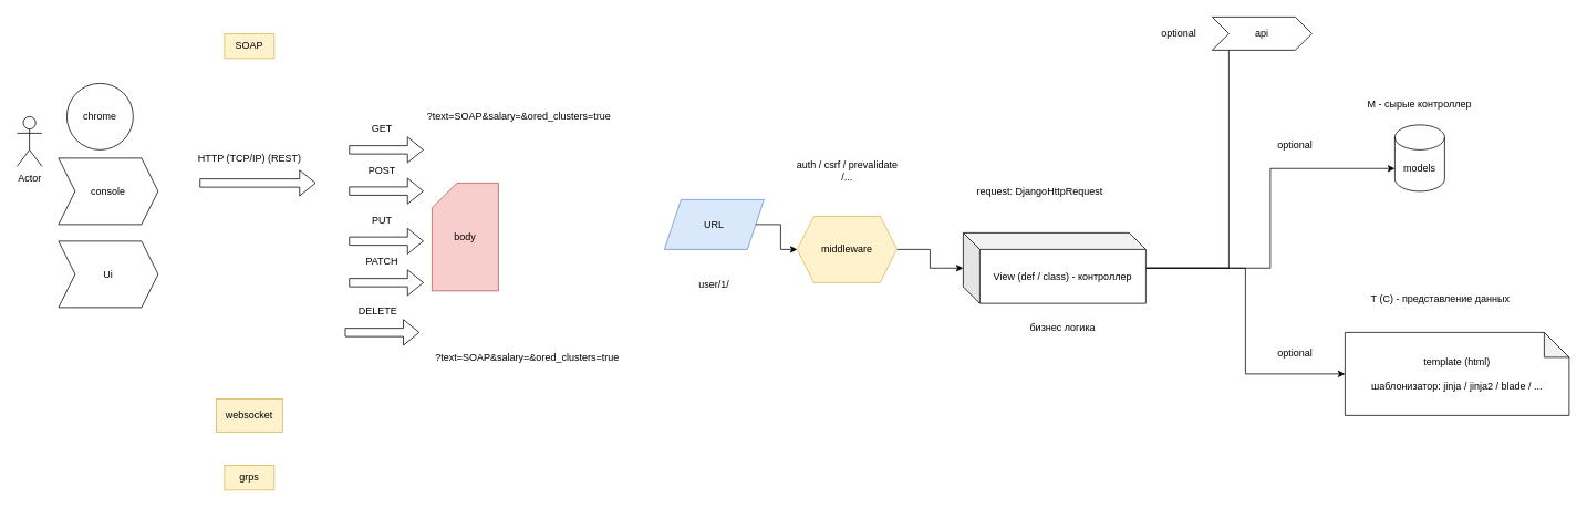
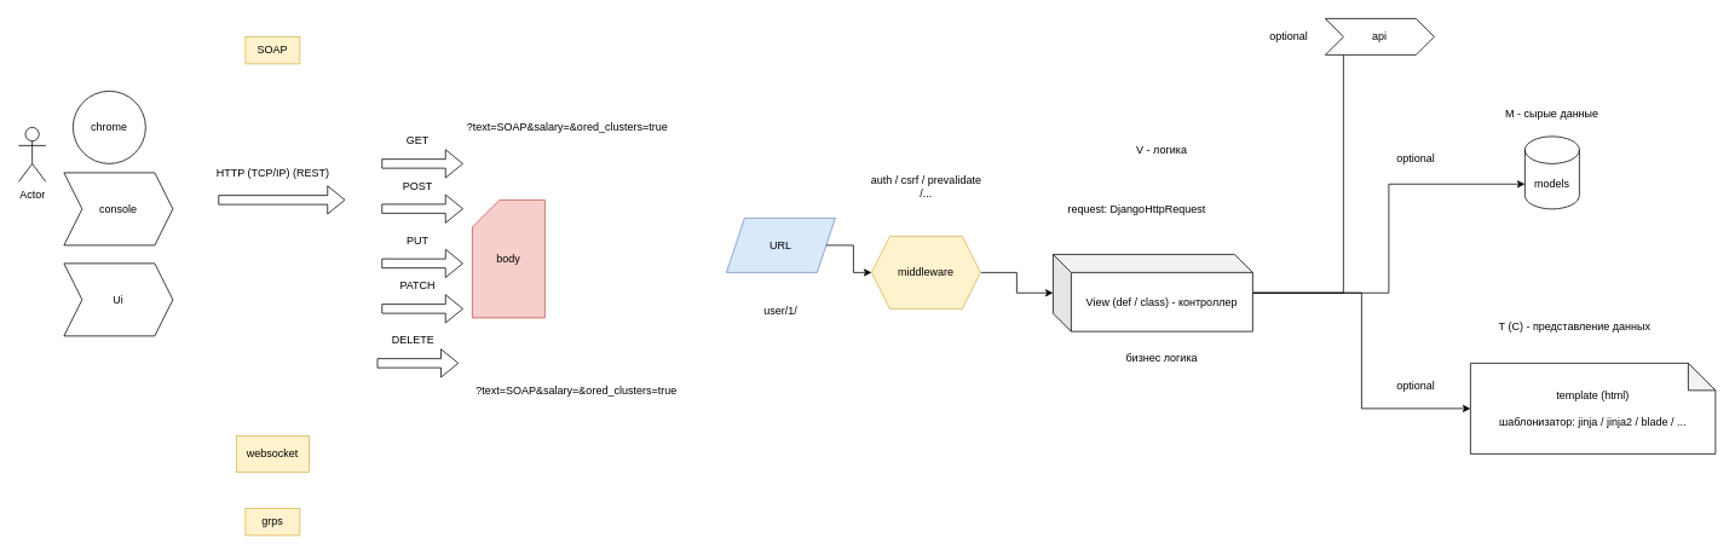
  <mxCell id="0" />
  <mxCell id="1" parent="0" />
  <mxCell id="2" value="Actor" style="shape=umlActor;verticalLabelPosition=bottom;verticalAlign=top;html=1;outlineConnect=0;" vertex="1" parent="1"><mxGeometry x="20" y="140" width="30" height="60" as="geometry" /></mxCell>
  <mxCell id="3" value="chrome" style="ellipse;whiteSpace=wrap;html=1;aspect=fixed;" vertex="1" parent="1"><mxGeometry x="80" y="100" width="80" height="80" as="geometry" /></mxCell>
  <mxCell id="4" value="console" style="shape=step;perimeter=stepPerimeter;whiteSpace=wrap;html=1;fixedSize=1;" vertex="1" parent="1"><mxGeometry x="70" y="190" width="120" height="80" as="geometry" /></mxCell>
  <mxCell id="5" value="Ui" style="shape=step;perimeter=stepPerimeter;whiteSpace=wrap;html=1;fixedSize=1;" vertex="1" parent="1"><mxGeometry x="70" y="290" width="120" height="80" as="geometry" /></mxCell>
  <mxCell id="6" value="" style="shape=flexArrow;endArrow=classic;html=1;rounded=0;" edge="1" parent="1"><mxGeometry width="50" height="50" relative="1" as="geometry"><mxPoint x="240" y="220" as="sourcePoint" /><mxPoint x="380" y="220" as="targetPoint" /></mxGeometry></mxCell>
  <mxCell id="7" value="HTTP (TCP/IP) (REST)" style="text;html=1;strokeColor=none;fillColor=none;align=center;verticalAlign=middle;whiteSpace=wrap;rounded=0;" vertex="1" parent="1"><mxGeometry x="212.5" y="170" width="175" height="40" as="geometry" /></mxCell>
  <mxCell id="8" value="SOAP" style="text;html=1;strokeColor=#d6b656;fillColor=#fff2cc;align=center;verticalAlign=middle;whiteSpace=wrap;rounded=0;" vertex="1" parent="1"><mxGeometry x="270" y="40" width="60" height="30" as="geometry" /></mxCell>
  <mxCell id="9" value="grps" style="text;html=1;strokeColor=#d6b656;fillColor=#fff2cc;align=center;verticalAlign=middle;whiteSpace=wrap;rounded=0;" vertex="1" parent="1"><mxGeometry x="270" y="560" width="60" height="30" as="geometry" /></mxCell>
  <mxCell id="10" value="websocket" style="text;html=1;strokeColor=#d6b656;fillColor=#fff2cc;align=center;verticalAlign=middle;whiteSpace=wrap;rounded=0;" vertex="1" parent="1"><mxGeometry x="260" y="480" width="80" height="40" as="geometry" /></mxCell>
  <mxCell id="11" value="" style="shape=flexArrow;endArrow=classic;html=1;rounded=0;" edge="1" parent="1"><mxGeometry width="50" height="50" relative="1" as="geometry"><mxPoint x="420" y="180" as="sourcePoint" /><mxPoint x="510" y="180" as="targetPoint" /></mxGeometry></mxCell>
  <mxCell id="12" value="" style="shape=flexArrow;endArrow=classic;html=1;rounded=0;" edge="1" parent="1"><mxGeometry width="50" height="50" relative="1" as="geometry"><mxPoint x="420" y="229.71" as="sourcePoint" /><mxPoint x="510" y="229.71" as="targetPoint" /></mxGeometry></mxCell>
  <mxCell id="13" value="" style="shape=flexArrow;endArrow=classic;html=1;rounded=0;" edge="1" parent="1"><mxGeometry width="50" height="50" relative="1" as="geometry"><mxPoint x="420" y="290" as="sourcePoint" /><mxPoint x="510" y="290" as="targetPoint" /></mxGeometry></mxCell>
  <mxCell id="14" value="" style="shape=flexArrow;endArrow=classic;html=1;rounded=0;" edge="1" parent="1"><mxGeometry width="50" height="50" relative="1" as="geometry"><mxPoint x="420" y="340" as="sourcePoint" /><mxPoint x="510" y="340" as="targetPoint" /></mxGeometry></mxCell>
  <mxCell id="15" value="GET" style="text;html=1;strokeColor=none;fillColor=none;align=center;verticalAlign=middle;whiteSpace=wrap;rounded=0;" vertex="1" parent="1"><mxGeometry x="430" y="140" width="60" height="30" as="geometry" /></mxCell>
  <mxCell id="16" value="POST" style="text;html=1;strokeColor=none;fillColor=none;align=center;verticalAlign=middle;whiteSpace=wrap;rounded=0;" vertex="1" parent="1"><mxGeometry x="430" y="190" width="60" height="30" as="geometry" /></mxCell>
  <mxCell id="17" value="PUT" style="text;html=1;strokeColor=none;fillColor=none;align=center;verticalAlign=middle;whiteSpace=wrap;rounded=0;" vertex="1" parent="1"><mxGeometry x="430" y="250" width="60" height="30" as="geometry" /></mxCell>
  <mxCell id="18" value="PATCH" style="text;html=1;strokeColor=none;fillColor=none;align=center;verticalAlign=middle;whiteSpace=wrap;rounded=0;" vertex="1" parent="1"><mxGeometry x="430" y="300" width="60" height="30" as="geometry" /></mxCell>
  <mxCell id="19" value="" style="shape=flexArrow;endArrow=classic;html=1;rounded=0;" edge="1" parent="1"><mxGeometry width="50" height="50" relative="1" as="geometry"><mxPoint x="415" y="400" as="sourcePoint" /><mxPoint x="505" y="400" as="targetPoint" /></mxGeometry></mxCell>
  <mxCell id="20" value="DELETE" style="text;html=1;strokeColor=none;fillColor=none;align=center;verticalAlign=middle;whiteSpace=wrap;rounded=0;" vertex="1" parent="1"><mxGeometry x="425" y="360" width="60" height="30" as="geometry" /></mxCell>
  <mxCell id="21" value="body" style="shape=card;whiteSpace=wrap;html=1;fillColor=#f8cecc;strokeColor=#b85450;" vertex="1" parent="1"><mxGeometry x="520" y="220" width="80" height="130" as="geometry" /></mxCell>
  <mxCell id="22" value="?text=SOAP&amp;amp;salary=&amp;amp;ored_clusters=true" style="text;html=1;strokeColor=none;fillColor=none;align=center;verticalAlign=middle;whiteSpace=wrap;rounded=0;" vertex="1" parent="1"><mxGeometry x="490" y="127.5" width="270" height="25" as="geometry" /></mxCell>
  <mxCell id="23" value="?text=SOAP&amp;amp;salary=&amp;amp;ored_clusters=true" style="text;html=1;strokeColor=none;fillColor=none;align=center;verticalAlign=middle;whiteSpace=wrap;rounded=0;" vertex="1" parent="1"><mxGeometry x="500" y="417.5" width="270" height="25" as="geometry" /></mxCell>
  <mxCell id="24" style="edgeStyle=orthogonalEdgeStyle;rounded=0;orthogonalLoop=1;jettySize=auto;html=1;entryX=0;entryY=0;entryDx=0;entryDy=52.5;entryPerimeter=0;" edge="1" parent="1" source="27" target="36"><mxGeometry relative="1" as="geometry" /></mxCell>
  <mxCell id="25" style="edgeStyle=orthogonalEdgeStyle;rounded=0;orthogonalLoop=1;jettySize=auto;html=1;entryX=0;entryY=0.5;entryDx=0;entryDy=0;entryPerimeter=0;" edge="1" parent="1" source="27" target="37"><mxGeometry relative="1" as="geometry" /></mxCell>
  <mxCell id="26" style="edgeStyle=orthogonalEdgeStyle;rounded=0;orthogonalLoop=1;jettySize=auto;html=1;entryX=0;entryY=0.5;entryDx=0;entryDy=0;" edge="1" parent="1" source="27" target="40"><mxGeometry relative="1" as="geometry" /></mxCell>
  <mxCell id="27" value="View (def / class) - контроллер" style="shape=cube;whiteSpace=wrap;html=1;boundedLbl=1;backgroundOutline=1;darkOpacity=0.05;darkOpacity2=0.1;" vertex="1" parent="1"><mxGeometry x="1160" y="280" width="220" height="85" as="geometry" /></mxCell>
  <mxCell id="28" style="edgeStyle=orthogonalEdgeStyle;rounded=0;orthogonalLoop=1;jettySize=auto;html=1;" edge="1" parent="1" source="32" target="27"><mxGeometry relative="1" as="geometry" /></mxCell>
  <mxCell id="29" value="URL" style="shape=parallelogram;perimeter=parallelogramPerimeter;whiteSpace=wrap;html=1;fixedSize=1;fillColor=#dae8fc;strokeColor=#6c8ebf;" vertex="1" parent="1"><mxGeometry x="800" y="240" width="120" height="60" as="geometry" /></mxCell>
  <mxCell id="30" value="user/1/" style="text;html=1;strokeColor=none;fillColor=none;align=center;verticalAlign=middle;whiteSpace=wrap;rounded=0;" vertex="1" parent="1"><mxGeometry x="800" y="330" width="120" height="25" as="geometry" /></mxCell>
  <mxCell id="31" value="" style="edgeStyle=orthogonalEdgeStyle;rounded=0;orthogonalLoop=1;jettySize=auto;html=1;" edge="1" parent="1" source="29" target="32"><mxGeometry relative="1" as="geometry"><mxPoint x="910" y="270" as="sourcePoint" /><mxPoint x="1130" y="302" as="targetPoint" /></mxGeometry></mxCell>
  <mxCell id="32" value="middleware" style="shape=hexagon;perimeter=hexagonPerimeter2;whiteSpace=wrap;html=1;fixedSize=1;fillColor=#fff2cc;strokeColor=#d6b656;" vertex="1" parent="1"><mxGeometry x="960" y="260" width="120" height="80" as="geometry" /></mxCell>
  <mxCell id="33" value="auth / csrf / prevalidate /..." style="text;html=1;strokeColor=none;fillColor=none;align=center;verticalAlign=middle;whiteSpace=wrap;rounded=0;" vertex="1" parent="1"><mxGeometry x="952.5" y="190" width="135" height="30" as="geometry" /></mxCell>
  <mxCell id="34" value="request: DjangoHttpRequest" style="text;html=1;strokeColor=none;fillColor=none;align=center;verticalAlign=middle;whiteSpace=wrap;rounded=0;" vertex="1" parent="1"><mxGeometry x="1160" y="215" width="185" height="30" as="geometry" /></mxCell>
  <mxCell id="35" value="бизнес логика" style="text;html=1;strokeColor=none;fillColor=none;align=center;verticalAlign=middle;whiteSpace=wrap;rounded=0;" vertex="1" parent="1"><mxGeometry x="1215" y="380" width="130" height="30" as="geometry" /></mxCell>
  <mxCell id="36" value="models" style="shape=cylinder3;whiteSpace=wrap;html=1;boundedLbl=1;backgroundOutline=1;size=15;" vertex="1" parent="1"><mxGeometry x="1680" y="150" width="60" height="80" as="geometry" /></mxCell>
  <mxCell id="37" value="template (html)&lt;br&gt;&lt;br&gt;шаблонизатор: jinja / jinja2 / blade / ..." style="shape=note;whiteSpace=wrap;html=1;backgroundOutline=1;darkOpacity=0.05;" vertex="1" parent="1"><mxGeometry x="1620" y="400" width="270" height="100" as="geometry" /></mxCell>
  <mxCell id="38" value="optional" style="text;html=1;strokeColor=none;fillColor=none;align=center;verticalAlign=middle;whiteSpace=wrap;rounded=0;" vertex="1" parent="1"><mxGeometry x="1530" y="160" width="60" height="30" as="geometry" /></mxCell>
  <mxCell id="39" value="optional" style="text;html=1;strokeColor=none;fillColor=none;align=center;verticalAlign=middle;whiteSpace=wrap;rounded=0;" vertex="1" parent="1"><mxGeometry x="1530" y="410" width="60" height="30" as="geometry" /></mxCell>
  <mxCell id="40" value="api" style="shape=step;perimeter=stepPerimeter;whiteSpace=wrap;html=1;fixedSize=1;" vertex="1" parent="1"><mxGeometry x="1460" y="20" width="120" height="40" as="geometry" /></mxCell>
- <mxCell id="41" value="M - сырые контроллер" style="text;html=1;strokeColor=none;fillColor=none;align=center;verticalAlign=middle;whiteSpace=wrap;rounded=0;" vertex="1" parent="1"><mxGeometry x="1630" y="110" width="160" height="30" as="geometry" /></mxCell>
+ <mxCell id="41" value="M - сырые данные" style="text;html=1;strokeColor=none;fillColor=none;align=center;verticalAlign=middle;whiteSpace=wrap;rounded=0;" vertex="1" parent="1"><mxGeometry x="1630" y="110" width="160" height="30" as="geometry" /></mxCell>
  <mxCell id="42" value="optional" style="text;html=1;strokeColor=none;fillColor=none;align=center;verticalAlign=middle;whiteSpace=wrap;rounded=0;" vertex="1" parent="1"><mxGeometry x="1390" y="25" width="60" height="30" as="geometry" /></mxCell>
  <mxCell id="43" value="T (C) - представление данных" style="text;html=1;strokeColor=none;fillColor=none;align=center;verticalAlign=middle;whiteSpace=wrap;rounded=0;" vertex="1" parent="1"><mxGeometry x="1640" y="340" width="190" height="40" as="geometry" /></mxCell>
+ <mxCell id="44" value="V - логика" style="text;html=1;strokeColor=none;fillColor=none;align=center;verticalAlign=middle;whiteSpace=wrap;rounded=0;" vertex="1" parent="1"><mxGeometry x="1250" y="150" width="60" height="30" as="geometry" /></mxCell>
